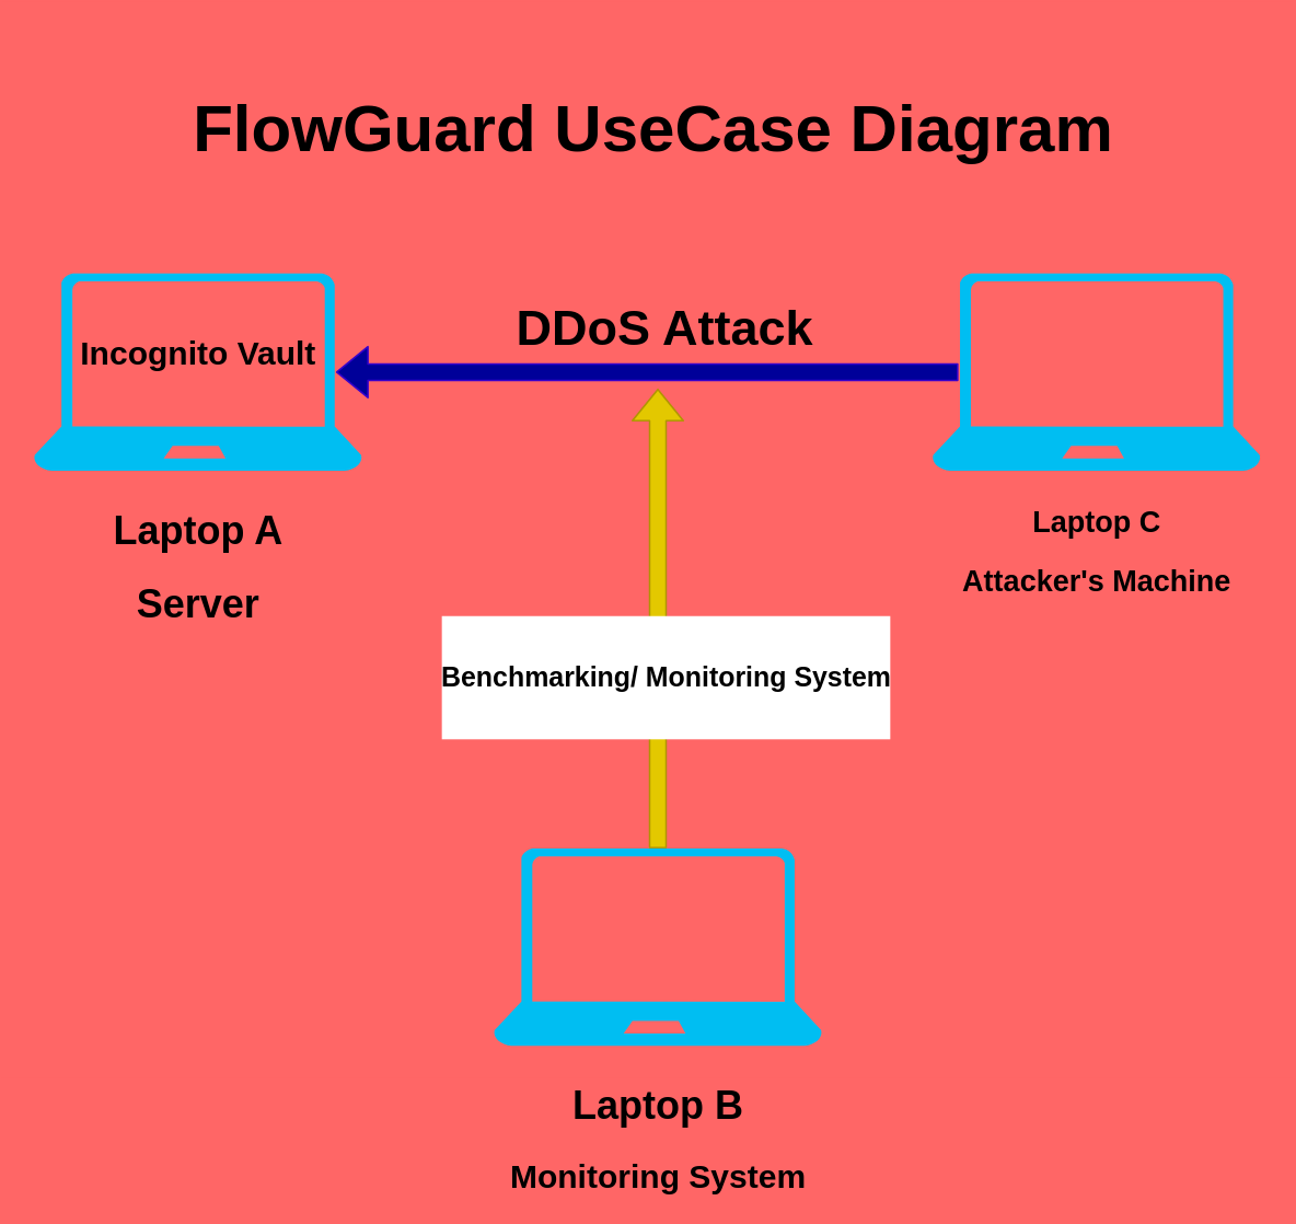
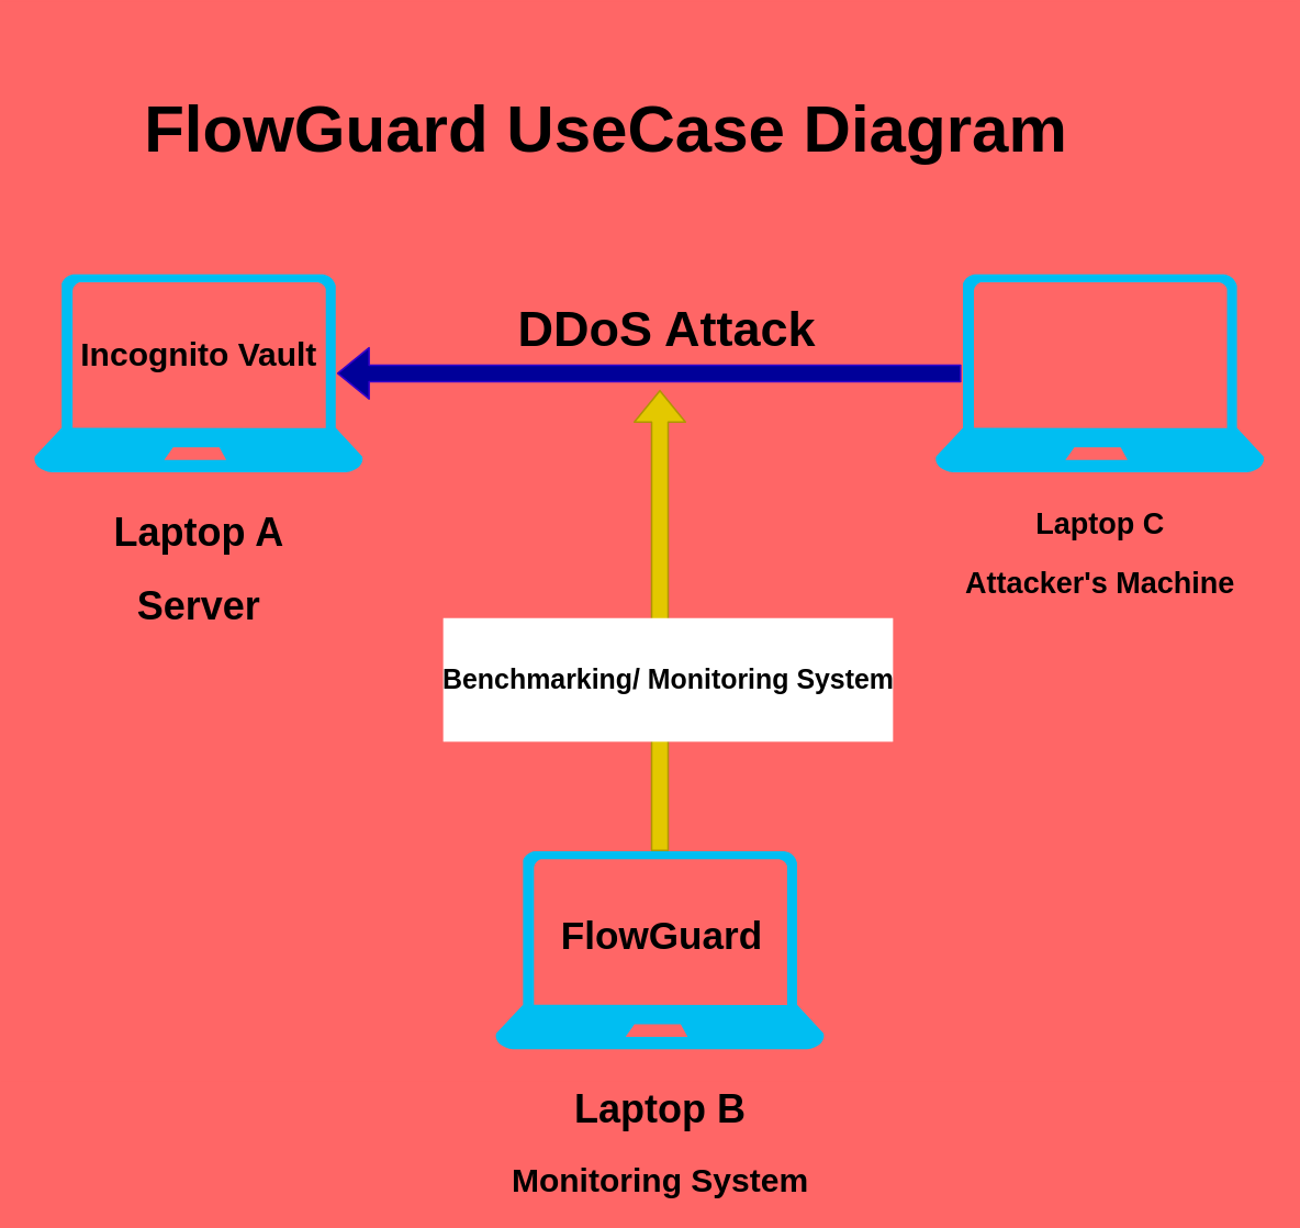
  <mxCell id="0" />
  <mxCell id="1" parent="0" />
  <mxCell id="2" value="&lt;h1&gt;&lt;b&gt;Laptop A&lt;/b&gt;&lt;/h1&gt;&lt;h1&gt;&lt;b&gt;Server&lt;/b&gt;&lt;br&gt;&lt;/h1&gt;" style="verticalLabelPosition=bottom;html=1;verticalAlign=top;align=center;strokeColor=none;fillColor=#00BEF2;shape=mxgraph.azure.laptop;pointerEvents=1;" parent="1" vertex="1"><mxGeometry x="20" y="166" width="200" height="120" as="geometry" /></mxCell>
  <mxCell id="3" value="&lt;h2&gt;&lt;b&gt;Laptop C&lt;/b&gt;&lt;/h2&gt;&lt;h2&gt;Attacker's Machine&lt;/h2&gt;" style="verticalLabelPosition=bottom;html=1;verticalAlign=top;align=center;strokeColor=none;fillColor=#00BEF2;shape=mxgraph.azure.laptop;pointerEvents=1;" parent="1" vertex="1"><mxGeometry x="567" y="166" width="200" height="120" as="geometry" /></mxCell>
  <mxCell id="4" value="&lt;h1&gt;Laptop B&lt;/h1&gt;&lt;h2&gt;&lt;b style=&quot;background-color: initial;&quot;&gt;&lt;font style=&quot;font-size: 20px;&quot;&gt;Monitoring System&lt;/font&gt;&lt;/b&gt;&lt;/h2&gt;" style="verticalLabelPosition=bottom;html=1;verticalAlign=top;align=center;strokeColor=none;fillColor=#00BEF2;shape=mxgraph.azure.laptop;pointerEvents=1;" parent="1" vertex="1"><mxGeometry x="300" y="516" width="200" height="120" as="geometry" /></mxCell>
  <mxCell id="5" value="" style="shape=flexArrow;endArrow=classic;html=1;exitX=0.08;exitY=0.5;exitDx=0;exitDy=0;exitPerimeter=0;entryX=0.92;entryY=0.5;entryDx=0;entryDy=0;entryPerimeter=0;fillColor=#000099;strokeColor=#3700CC;" parent="1" source="3" target="2" edge="1"><mxGeometry width="50" height="50" relative="1" as="geometry"><mxPoint x="280" y="251" as="sourcePoint" /><mxPoint x="330" y="201" as="targetPoint" /></mxGeometry></mxCell>
  <mxCell id="6" value="" style="shape=flexArrow;endArrow=classic;html=1;exitX=0.5;exitY=0;exitDx=0;exitDy=0;exitPerimeter=0;fillColor=#e3c800;strokeColor=#B09500;" parent="1" source="4" edge="1"><mxGeometry width="50" height="50" relative="1" as="geometry"><mxPoint x="510" y="536" as="sourcePoint" /><mxPoint x="400" y="236" as="targetPoint" /></mxGeometry></mxCell>
  <mxCell id="7" value="&lt;h5&gt;&lt;b&gt;Benchmarking/ Monitoring System&lt;/b&gt;&lt;/h5&gt;" style="edgeLabel;html=1;align=center;verticalAlign=middle;resizable=0;points=[];fontSize=20;" parent="6" vertex="1" connectable="0"><mxGeometry x="-0.25" y="-4" relative="1" as="geometry"><mxPoint as="offset" /></mxGeometry></mxCell>
  <mxCell id="8" value="&lt;h2&gt;&lt;b&gt;DDoS Attack&lt;/b&gt;&lt;/h2&gt;" style="text;html=1;align=center;verticalAlign=middle;resizable=0;points=[];autosize=1;strokeColor=none;fillColor=none;fontSize=20;" parent="1" vertex="1"><mxGeometry x="304" y="150" width="199" height="98" as="geometry" /></mxCell>
  <mxCell id="9" value="&lt;h4&gt;&lt;b&gt;Incognito Vault&lt;/b&gt;&lt;/h4&gt;" style="text;html=1;align=center;verticalAlign=middle;resizable=0;points=[];autosize=1;strokeColor=none;fillColor=none;fontSize=20;" parent="1" vertex="1"><mxGeometry x="39.5" y="169" width="161" height="89" as="geometry" /></mxCell>
- <mxCell id="11" value="&lt;h1&gt;FlowGuard UseCase Diagram&lt;/h1&gt;" style="text;html=1;align=center;verticalAlign=middle;resizable=0;points=[];autosize=1;strokeColor=none;fillColor=none;fontSize=20;" parent="1" vertex="1"><mxGeometry x="108" y="20" width="578" height="114" as="geometry" /></mxCell>
+ <mxCell id="10" value="&lt;h3&gt;&lt;b&gt;FlowGuard&lt;/b&gt;&lt;/h3&gt;" style="text;html=1;align=center;verticalAlign=middle;resizable=0;points=[];autosize=1;strokeColor=none;fillColor=none;fontSize=20;" parent="1" vertex="1"><mxGeometry x="330.5" y="524" width="140" height="87" as="geometry" /></mxCell>
+ <mxCell id="11" value="&lt;h1&gt;FlowGuard UseCase Diagram&lt;/h1&gt;" style="text;html=1;align=center;verticalAlign=middle;resizable=0;points=[];autosize=1;strokeColor=none;fillColor=none;fontSize=20;" parent="1" vertex="1"><mxGeometry x="78" y="20" width="578" height="114" as="geometry" /></mxCell>
